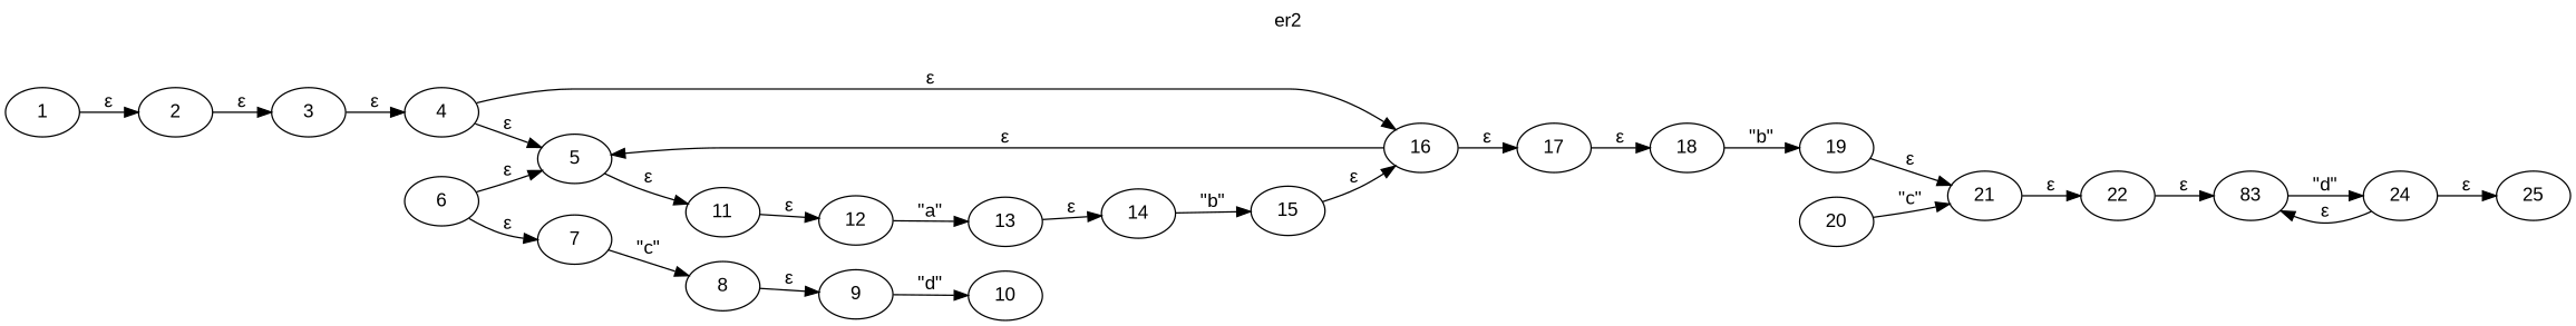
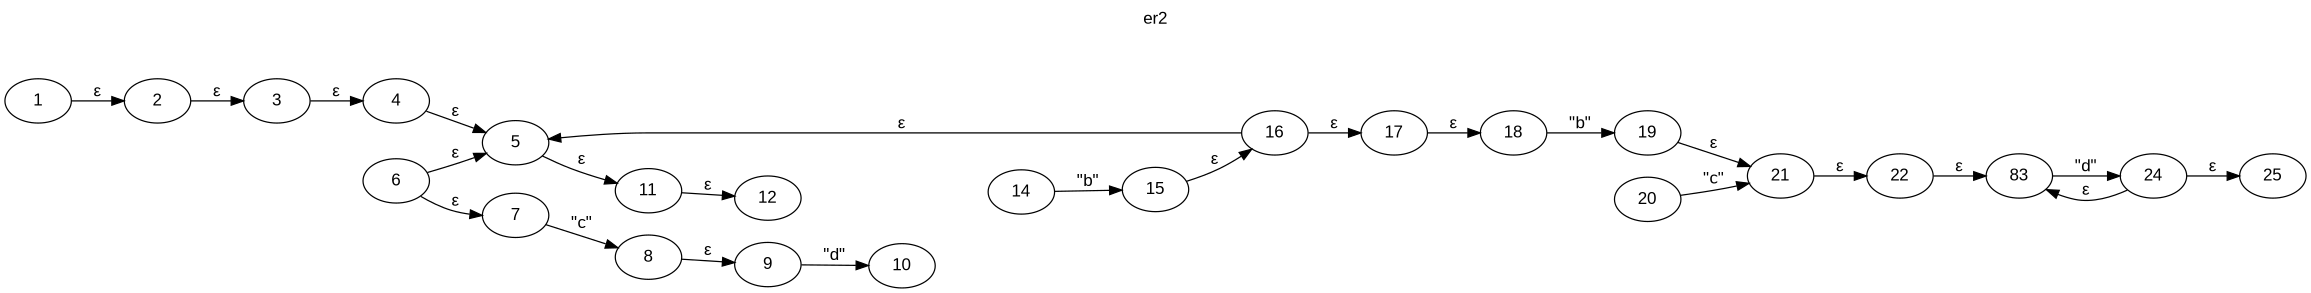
  digraph {
    fontname="Liberation Sans"
    label=er2
    labelloc=t
    rankdir=LR
    node [fontname="Liberation Sans"]
    edge [fontname="Liberation Sans"]
    1
    2
    3
    4
    5
    16
    11
    17
    6
    7
    12
    8
    9
    10
    18
    19
    21
    20
    22
    n20 [label=83]
    24
    25
-   13
    14
    15
    1 -> 2 [label="ε"]
    2 -> 3 [label="ε"]
    3 -> 4 [label="ε"]
    4 -> 5 [label="ε"]
-   4 -> 16 [label="ε"]
    5 -> 11 [label="ε"]
    16 -> 5 [label="ε"]
    16 -> 17 [label="ε"]
    11 -> 12 [label="ε"]
    17 -> 18 [label="ε"]
    6 -> 5 [label="ε"]
    6 -> 7 [label="ε"]
    7 -> 8 [label="\"c\""]
-   12 -> 13 [label="\"a\""]
    8 -> 9 [label="ε"]
    9 -> 10 [label="\"d\""]
    18 -> 19 [label="\"b\""]
    19 -> 21 [label="ε"]
    21 -> 22 [label="ε"]
    20 -> 21 [label="\"c\""]
    22 -> n20 [label="ε"]
    n20 -> 24 [label="\"d\""]
    24 -> n20 [label="ε"]
    24 -> 25 [label="ε"]
-   13 -> 14 [label="ε"]
    14 -> 15 [label="\"b\""]
    15 -> 16 [label="ε"]
  }
